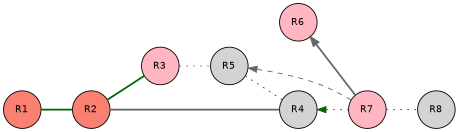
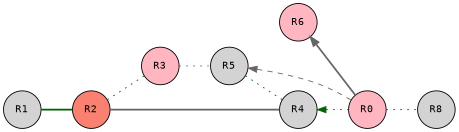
  digraph {
    fontname="DejaVu Sans Mono"
    rankdir=LR
    node [fillcolor=lightpink fontname="DejaVu Sans Mono" fontsize=12.0 group=master shape=circle style=filled]
    edge [arrowhead=none color=darkgreen fontname="DejaVu Sans Mono" style=dotted weight=2]
    n1 [group=branch height=0.6 label=R3 width=0.6]
    n2 [fillcolor=lightgrey group=branch height=0.6 label=R5 width=0.6]
    n3 [fillcolor=lightgrey height=0.6 label=R4 width=0.6]
-   n4 [height=0.6 label=R7 width=0.6]
+   n4 [height=0.6 label=R0 width=0.6]
    n5 [fillcolor=lightgrey height=0.6 label=R8 width=0.6]
    n6 [group=branch height=0.6 label=R6 width=0.6]
-   n7 [fillcolor=salmon height=0.6 label=R1 width=0.6]
+   n7 [fillcolor=lightgrey height=0.6 label=R1 width=0.6]
    n8 [fillcolor=salmon height=0.6 label=R2 width=0.6]
    n1 -> n2 [color=gray40]
    n2 -> n3
    n2 -> n4 [arrowhead=normal color=gray40 dir=back style=dashed]
    n3 -> n4 [arrowhead=normal dir=back]
    n4 -> n5
    n6 -> n4 [arrowhead=normal color=gray40 dir=back style=bold]
    n7 -> n8 [style=bold]
-   n8 -> n1 [style=bold]
+   n8 -> n1
    n8 -> n3 [color=gray40 style=bold]
  }
